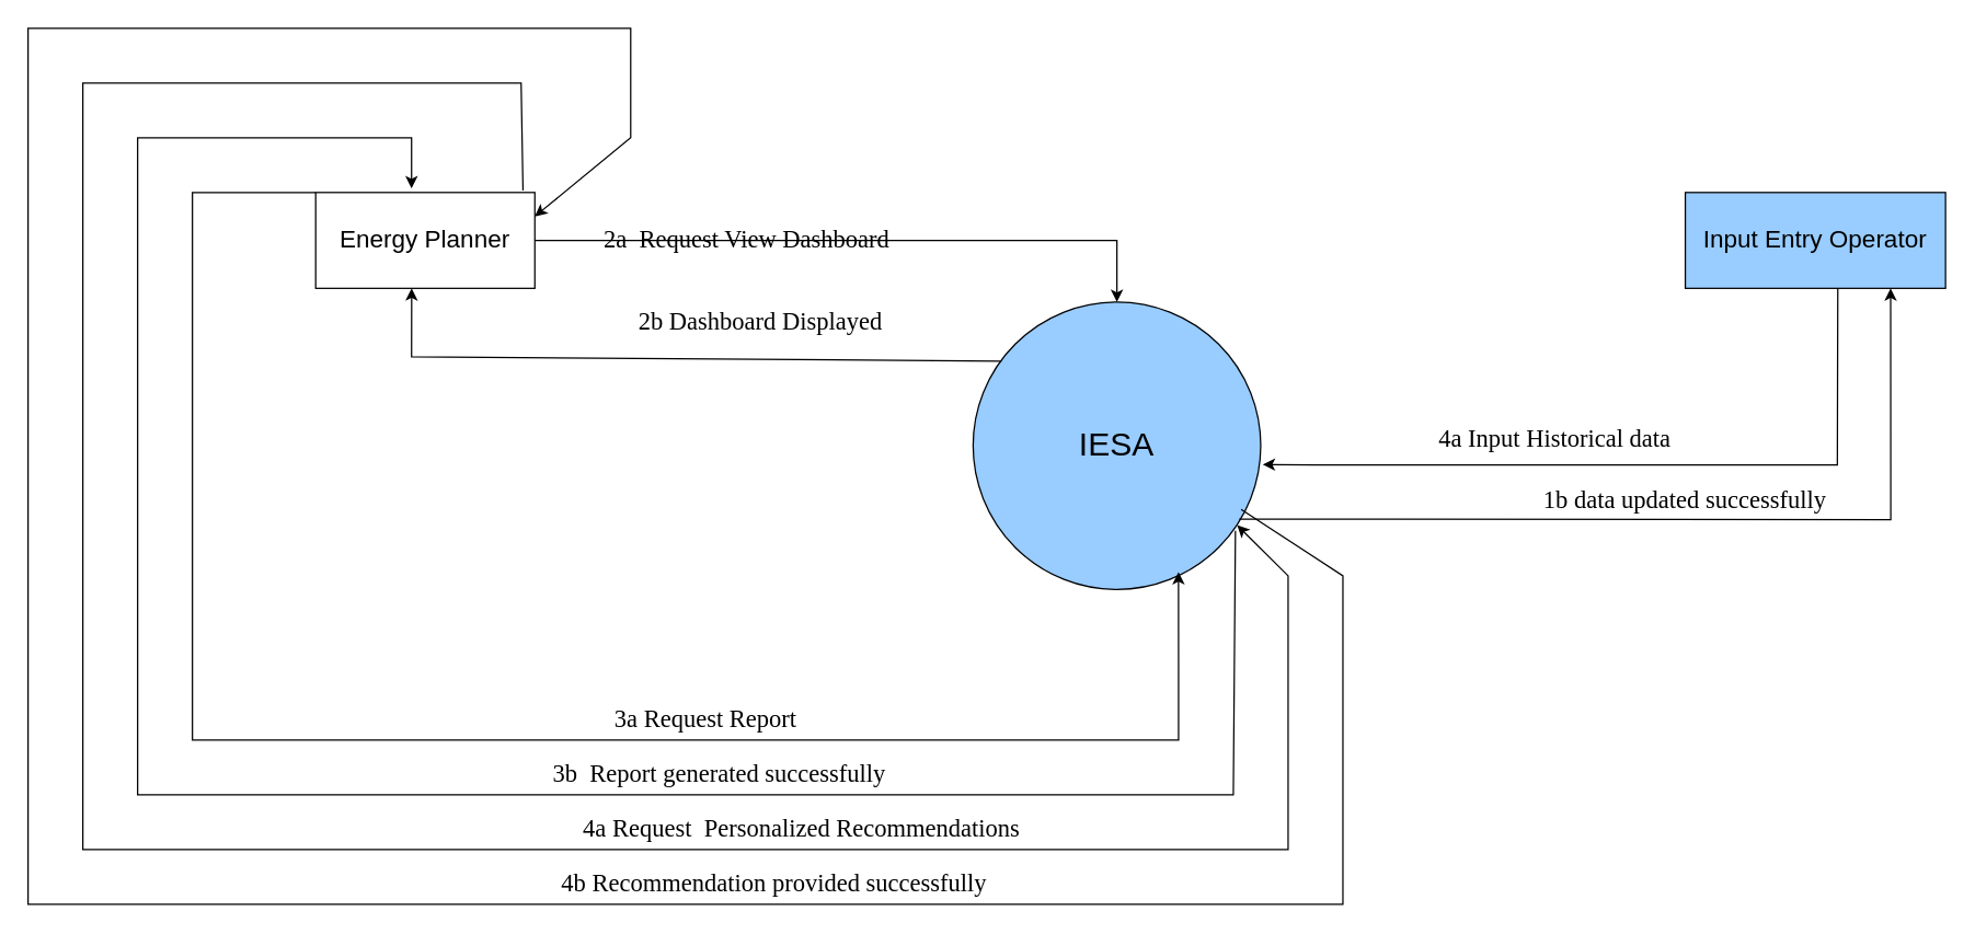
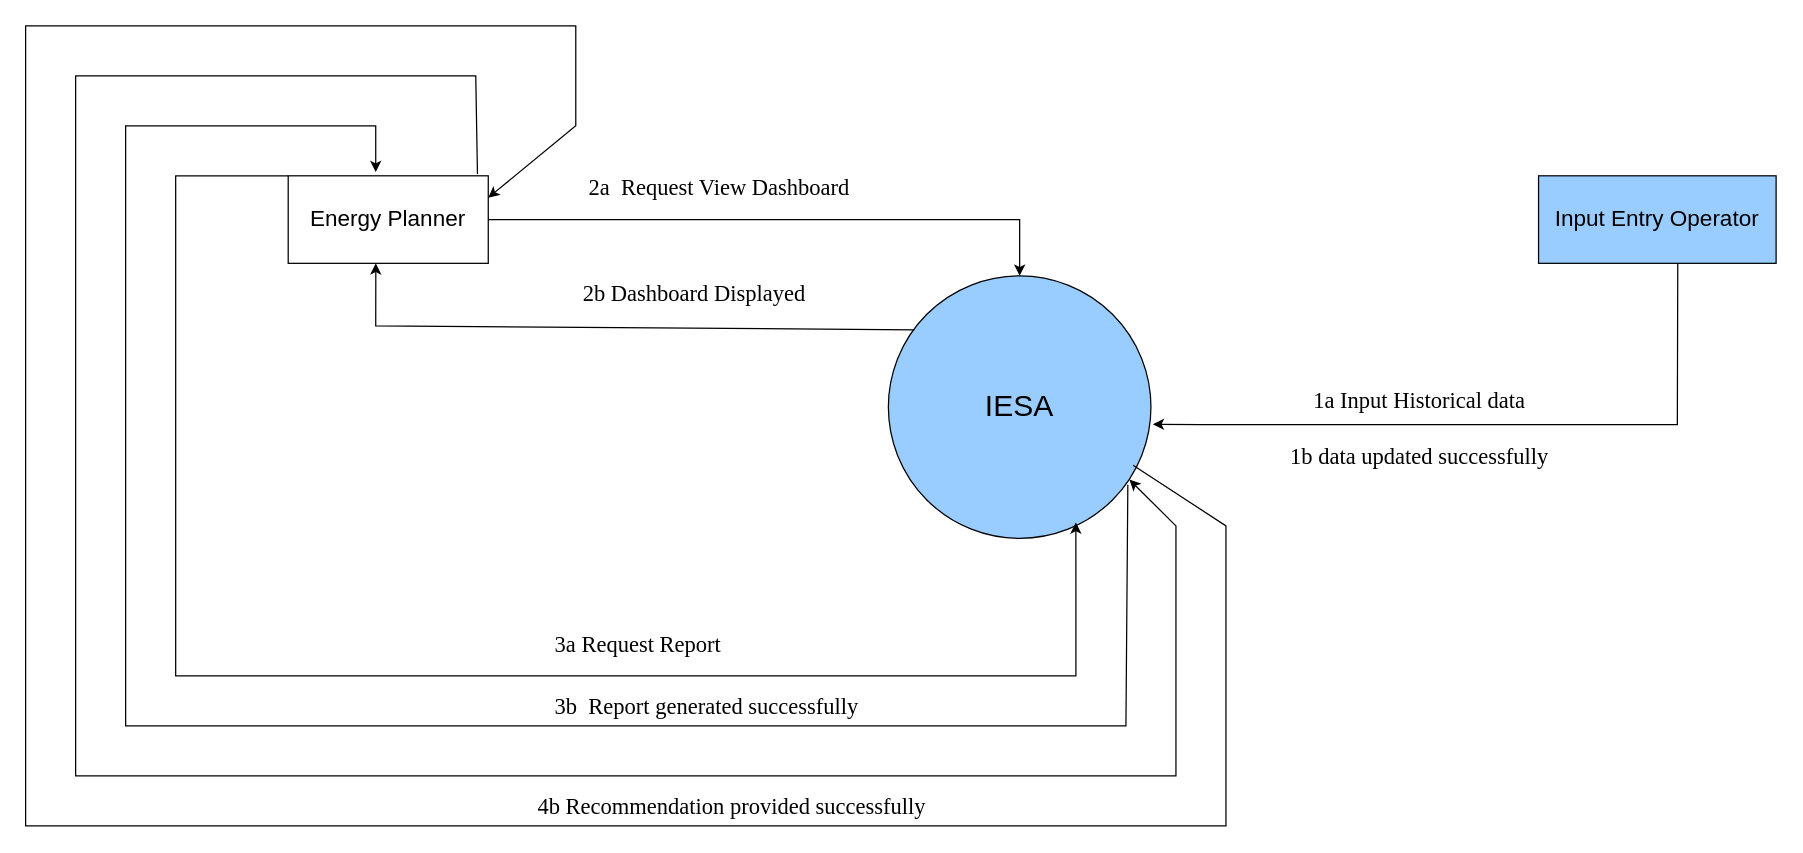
  <mxCell id="0" style=";html=1;" />
  <mxCell id="1" style=";html=1;" parent="0" />
  <mxCell id="2" value="&lt;font style=&quot;font-size: 24px;&quot;&gt;IESA&lt;/font&gt;" style="ellipse;whiteSpace=wrap;html=1;aspect=fixed;fillColor=#99CCFF;" parent="1" vertex="1"><mxGeometry x="710" y="220" width="210" height="210" as="geometry" /></mxCell>
  <mxCell id="3" value="&lt;font style=&quot;font-size: 18px;&quot;&gt;Energy Planner&lt;/font&gt;" style="rounded=0;whiteSpace=wrap;html=1;fillColor=#ffffff;" parent="1" vertex="1"><mxGeometry x="230" y="140" width="160" height="70" as="geometry" /></mxCell>
  <mxCell id="4" value="" style="endArrow=classic;html=1;rounded=0;exitX=1;exitY=0.5;exitDx=0;exitDy=0;entryX=0.5;entryY=0;entryDx=0;entryDy=0;" parent="1" source="3" target="2" edge="1"><mxGeometry width="50" height="50" relative="1" as="geometry"><mxPoint x="830" y="330" as="sourcePoint" /><mxPoint x="820" y="180" as="targetPoint" /><Array as="points"><mxPoint x="815" y="175" /></Array></mxGeometry></mxCell>
- <mxCell id="5" value="&lt;font face=&quot;Verdana&quot; style=&quot;font-size: 18px;&quot;&gt;2a&amp;nbsp; Request View Dashboard&lt;/font&gt;" style="text;html=1;align=center;verticalAlign=middle;whiteSpace=wrap;rounded=0;" parent="1" vertex="1"><mxGeometry x="410" y="155" width="270" height="40" as="geometry" /></mxCell>
+ <mxCell id="5" value="&lt;font face=&quot;Verdana&quot; style=&quot;font-size: 18px;&quot;&gt;2a&amp;nbsp; Request View Dashboard&lt;/font&gt;" style="text;html=1;align=center;verticalAlign=middle;whiteSpace=wrap;rounded=0;" parent="1" vertex="1"><mxGeometry x="440" y="130" width="270" height="40" as="geometry" /></mxCell>
  <mxCell id="6" value="" style="endArrow=classic;html=1;rounded=0;entryX=0.438;entryY=1;entryDx=0;entryDy=0;entryPerimeter=0;" parent="1" target="3" edge="1"><mxGeometry width="50" height="50" relative="1" as="geometry"><mxPoint x="730.668" y="263.178" as="sourcePoint" /><mxPoint x="300" y="220" as="targetPoint" /><Array as="points"><mxPoint x="300" y="260" /></Array></mxGeometry></mxCell>
  <mxCell id="7" value="&lt;font face=&quot;Verdana&quot; style=&quot;font-size: 18px;&quot;&gt;2b Dashboard Displayed&lt;/font&gt;" style="text;html=1;align=center;verticalAlign=middle;whiteSpace=wrap;rounded=0;" parent="1" vertex="1"><mxGeometry x="440" y="220" width="230" height="30" as="geometry" /></mxCell>
  <mxCell id="8" value="&lt;font style=&quot;font-size: 18px;&quot;&gt;Input Entry Operator&lt;/font&gt;" style="rounded=0;whiteSpace=wrap;html=1;fillColor=#99CCFF;" parent="1" vertex="1"><mxGeometry x="1230" y="140" width="190" height="70" as="geometry" /></mxCell>
  <mxCell id="9" value="" style="endArrow=classic;html=1;rounded=0;exitX=0;exitY=0;exitDx=0;exitDy=0;entryX=0.714;entryY=0.939;entryDx=0;entryDy=0;entryPerimeter=0;" parent="1" source="3" target="2" edge="1"><mxGeometry width="50" height="50" relative="1" as="geometry"><mxPoint x="220" y="150" as="sourcePoint" /><mxPoint x="850" y="440" as="targetPoint" /><Array as="points"><mxPoint x="140" y="140" /><mxPoint x="140" y="540" /><mxPoint x="860" y="540" /><mxPoint x="860" y="490" /></Array></mxGeometry></mxCell>
- <mxCell id="10" value="&lt;font face=&quot;Verdana&quot;&gt;&lt;span style=&quot;font-size: 18px;&quot;&gt;3a Request Report&lt;/span&gt;&lt;/font&gt;" style="text;html=1;align=center;verticalAlign=middle;whiteSpace=wrap;rounded=0;" parent="1" vertex="1"><mxGeometry x="400" y="510" width="230" height="30" as="geometry" /></mxCell>
+ <mxCell id="10" value="&lt;font face=&quot;Verdana&quot;&gt;&lt;span style=&quot;font-size: 18px;&quot;&gt;3a Request Report&lt;/span&gt;&lt;/font&gt;" style="text;html=1;align=center;verticalAlign=middle;whiteSpace=wrap;rounded=0;" parent="1" vertex="1"><mxGeometry x="395" y="500" width="230" height="30" as="geometry" /></mxCell>
  <mxCell id="11" value="" style="endArrow=classic;html=1;rounded=0;exitX=0.912;exitY=0.796;exitDx=0;exitDy=0;exitPerimeter=0;" parent="1" source="2" edge="1"><mxGeometry width="50" height="50" relative="1" as="geometry"><mxPoint x="900" y="580" as="sourcePoint" /><mxPoint x="300" y="137" as="targetPoint" /><Array as="points"><mxPoint x="900" y="580" /><mxPoint x="100" y="580" /><mxPoint x="100" y="100" /><mxPoint x="300" y="100" /></Array></mxGeometry></mxCell>
- <mxCell id="12" value="&lt;font face=&quot;Verdana&quot;&gt;&lt;span style=&quot;font-size: 18px;&quot;&gt;3b&amp;nbsp; Report generated successfully&lt;/span&gt;&lt;/font&gt;" style="text;html=1;align=center;verticalAlign=middle;whiteSpace=wrap;rounded=0;" parent="1" vertex="1"><mxGeometry x="360" y="550" width="330" height="30" as="geometry" /></mxCell>
+ <mxCell id="12" value="&lt;font face=&quot;Verdana&quot;&gt;&lt;span style=&quot;font-size: 18px;&quot;&gt;3b&amp;nbsp; Report generated successfully&lt;/span&gt;&lt;/font&gt;" style="text;html=1;align=center;verticalAlign=middle;whiteSpace=wrap;rounded=0;" parent="1" vertex="1"><mxGeometry x="400" y="550" width="330" height="30" as="geometry" /></mxCell>
  <mxCell id="13" value="" style="endArrow=classic;html=1;rounded=0;exitX=0.586;exitY=1.02;exitDx=0;exitDy=0;exitPerimeter=0;entryX=1.007;entryY=0.565;entryDx=0;entryDy=0;entryPerimeter=0;" parent="1" target="2" edge="1"><mxGeometry width="50" height="50" relative="1" as="geometry"><mxPoint x="1341.34" y="210" as="sourcePoint" /><mxPoint x="920" y="323.6" as="targetPoint" /><Array as="points"><mxPoint x="1341" y="339" /><mxPoint x="1130" y="339" /><mxPoint x="1020" y="339" /><mxPoint x="960" y="339" /></Array></mxGeometry></mxCell>
- <mxCell id="14" value="&lt;font face=&quot;Verdana&quot; style=&quot;font-size: 18px;&quot;&gt;4a Input Historical data&lt;/font&gt;" style="text;html=1;align=center;verticalAlign=middle;whiteSpace=wrap;rounded=0;" parent="1" vertex="1"><mxGeometry x="1000" y="305" width="270" height="30" as="geometry" /></mxCell>
- <mxCell id="15" value="" style="endArrow=classic;html=1;rounded=0;exitX=0.925;exitY=0.755;exitDx=0;exitDy=0;exitPerimeter=0;entryX=0.789;entryY=1;entryDx=0;entryDy=0;entryPerimeter=0;" parent="1" source="2" target="8" edge="1"><mxGeometry width="50" height="50" relative="1" as="geometry"><mxPoint x="830" y="320" as="sourcePoint" /><mxPoint x="1383" y="207" as="targetPoint" /><Array as="points"><mxPoint x="1380" y="379" /></Array></mxGeometry></mxCell>
- <mxCell id="16" value="&lt;font face=&quot;Verdana&quot;&gt;&lt;span style=&quot;font-size: 18px;&quot;&gt;1b data updated successfully&lt;/span&gt;&lt;/font&gt;" style="text;html=1;align=center;verticalAlign=middle;whiteSpace=wrap;rounded=0;" parent="1" vertex="1"><mxGeometry x="1095" y="350" width="270" height="30" as="geometry" /></mxCell>
+ <mxCell id="14" value="&lt;font face=&quot;Verdana&quot; style=&quot;font-size: 18px;&quot;&gt;1a Input Historical data&lt;/font&gt;" style="text;html=1;align=center;verticalAlign=middle;whiteSpace=wrap;rounded=0;" parent="1" vertex="1"><mxGeometry x="1000" y="305" width="270" height="30" as="geometry" /></mxCell>
+ <mxCell id="16" value="&lt;font face=&quot;Verdana&quot;&gt;&lt;span style=&quot;font-size: 18px;&quot;&gt;1b data updated successfully&lt;/span&gt;&lt;/font&gt;" style="text;html=1;align=center;verticalAlign=middle;whiteSpace=wrap;rounded=0;" parent="1" vertex="1"><mxGeometry x="1000" y="350" width="270" height="30" as="geometry" /></mxCell>
  <mxCell id="17" value="" style="endArrow=classic;html=1;rounded=0;exitX=0.946;exitY=-0.02;exitDx=0;exitDy=0;exitPerimeter=0;entryX=0.918;entryY=0.776;entryDx=0;entryDy=0;entryPerimeter=0;" parent="1" source="3" target="2" edge="1"><mxGeometry width="50" height="50" relative="1" as="geometry"><mxPoint x="370" y="60" as="sourcePoint" /><mxPoint x="940" y="430" as="targetPoint" /><Array as="points"><mxPoint x="380" y="60" /><mxPoint x="60" y="60" /><mxPoint x="60" y="620" /><mxPoint x="940" y="620" /><mxPoint x="940" y="420" /></Array></mxGeometry></mxCell>
- <mxCell id="18" value="&lt;font face=&quot;Verdana&quot;&gt;&lt;span style=&quot;font-size: 18px;&quot;&gt;4a Request&amp;nbsp; Personalized Recommendations&lt;/span&gt;&lt;/font&gt;" style="text;html=1;align=center;verticalAlign=middle;whiteSpace=wrap;rounded=0;" parent="1" vertex="1"><mxGeometry x="380" y="590" width="410" height="30" as="geometry" /></mxCell>
  <mxCell id="19" value="" style="endArrow=classic;html=1;rounded=0;exitX=0.932;exitY=0.721;exitDx=0;exitDy=0;exitPerimeter=0;entryX=1;entryY=0.25;entryDx=0;entryDy=0;" parent="1" source="2" target="3" edge="1"><mxGeometry width="50" height="50" relative="1" as="geometry"><mxPoint x="920" y="380" as="sourcePoint" /><mxPoint x="460" y="100" as="targetPoint" /><Array as="points"><mxPoint x="980" y="420" /><mxPoint x="980" y="660" /><mxPoint x="20" y="660" /><mxPoint x="20" y="20" /><mxPoint x="460" y="20" /><mxPoint x="460" y="100" /></Array></mxGeometry></mxCell>
- <mxCell id="20" value="&lt;font face=&quot;Verdana&quot;&gt;&lt;span style=&quot;font-size: 18px;&quot;&gt;4b Recommendation provided successfully&lt;/span&gt;&lt;/font&gt;" style="text;html=1;align=center;verticalAlign=middle;whiteSpace=wrap;rounded=0;" parent="1" vertex="1"><mxGeometry x="360" y="630" width="410" height="30" as="geometry" /></mxCell>
+ <mxCell id="20" value="&lt;font face=&quot;Verdana&quot;&gt;&lt;span style=&quot;font-size: 18px;&quot;&gt;4b Recommendation provided successfully&lt;/span&gt;&lt;/font&gt;" style="text;html=1;align=center;verticalAlign=middle;whiteSpace=wrap;rounded=0;" parent="1" vertex="1"><mxGeometry x="380" y="630" width="410" height="30" as="geometry" /></mxCell>
